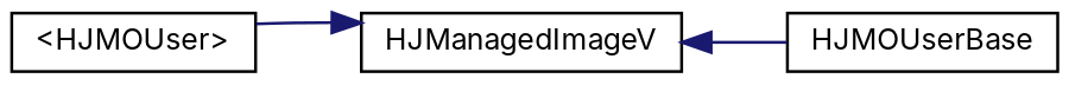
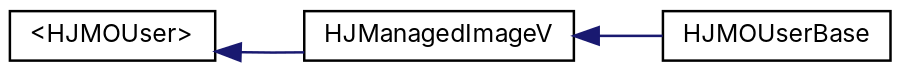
  digraph {
    fontname=Inter
    rankdir=LR
    node [color=black fillcolor=white fontname=Inter fontsize=10 shape=record style=filled]
    edge [color=midnightblue dir=back fontname=Inter fontsize=10 labelfontname=Helvetica labelfontsize=10 style=solid]
    n1 [height=0.2 label="\<HJMOUser\>" width=0.4]
    n2 [height=0.2 label=HJManagedImageV width=0.4]
    n3 [height=0.2 label=HJMOUserBase width=0.4]
-   n2 -> n1
+   n1 -> n2
    n2 -> n3
  }
